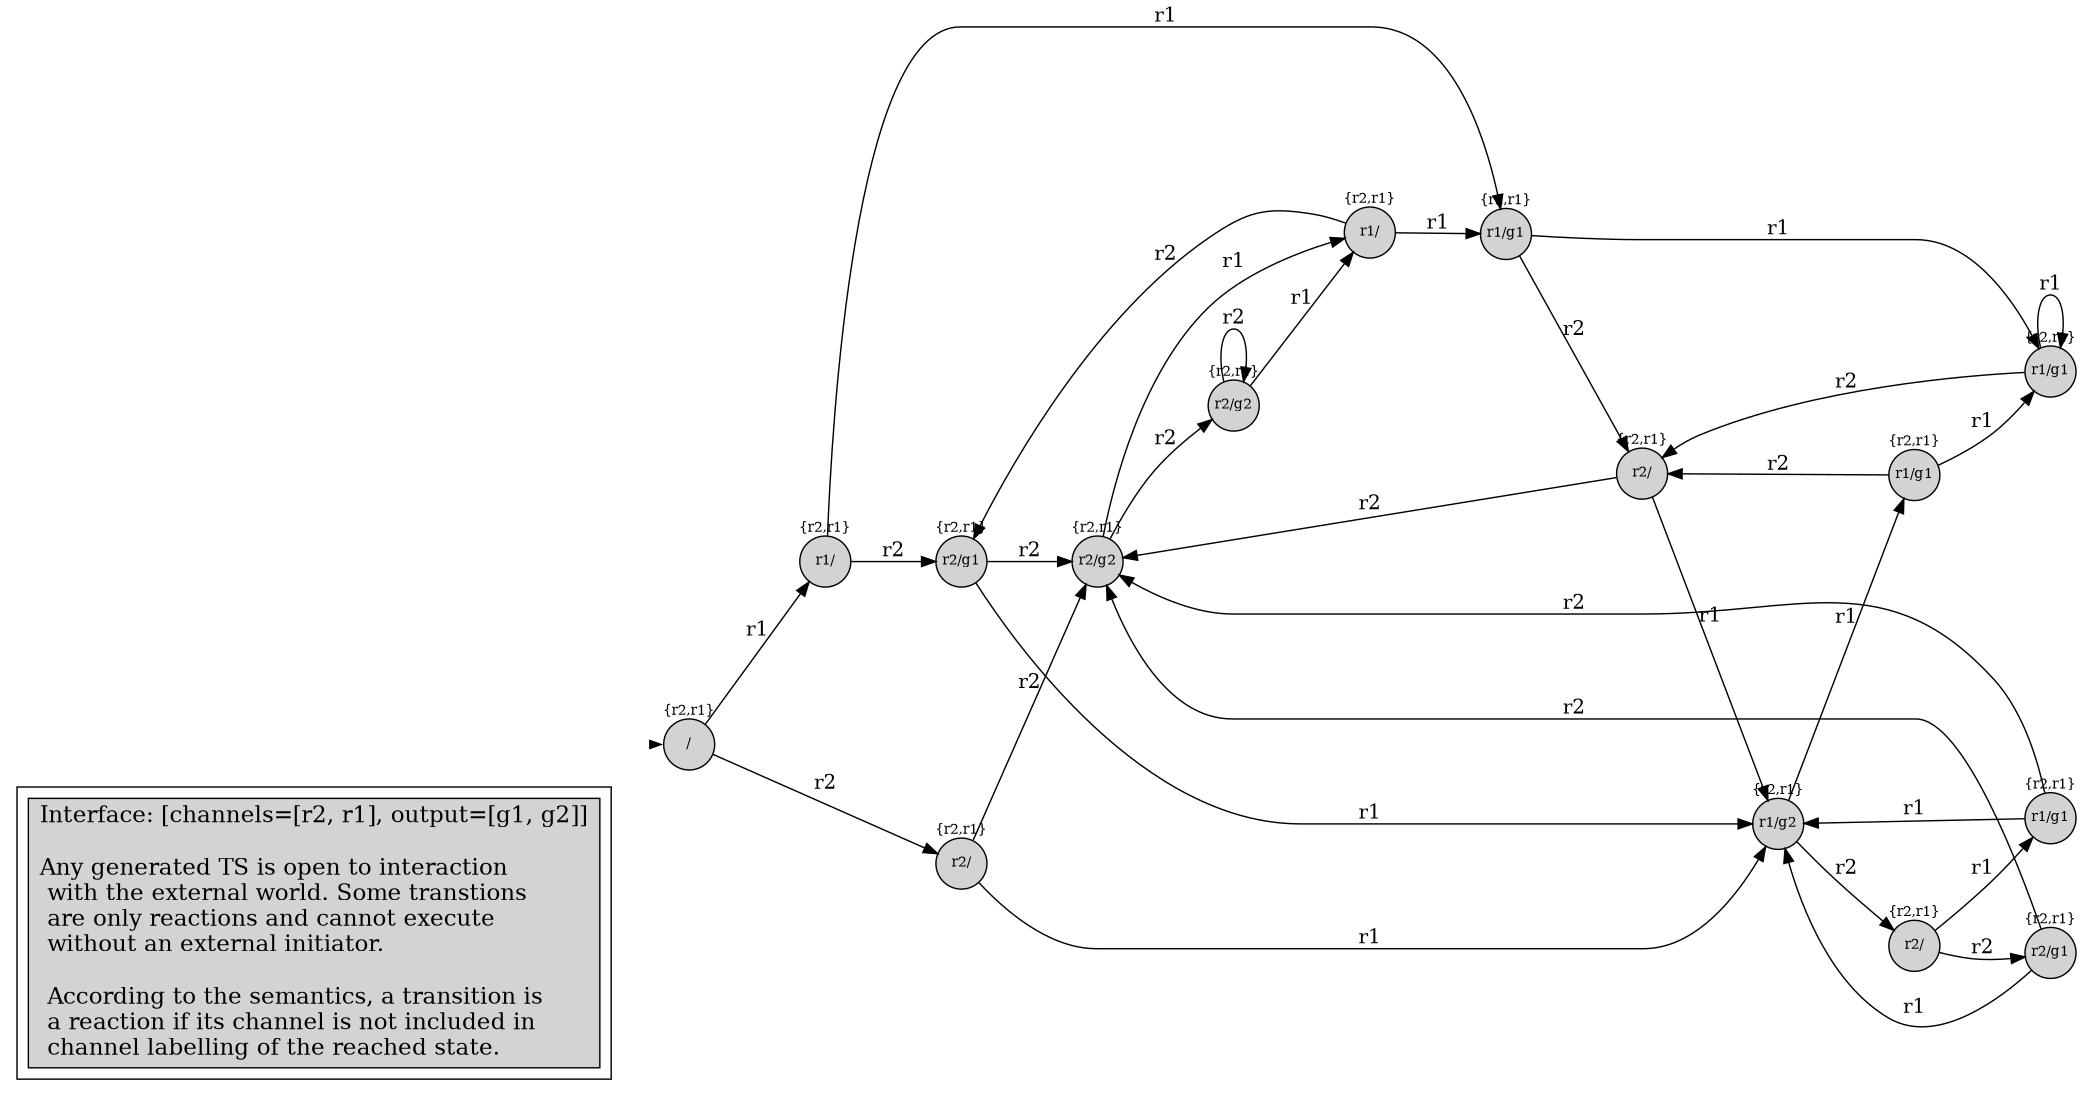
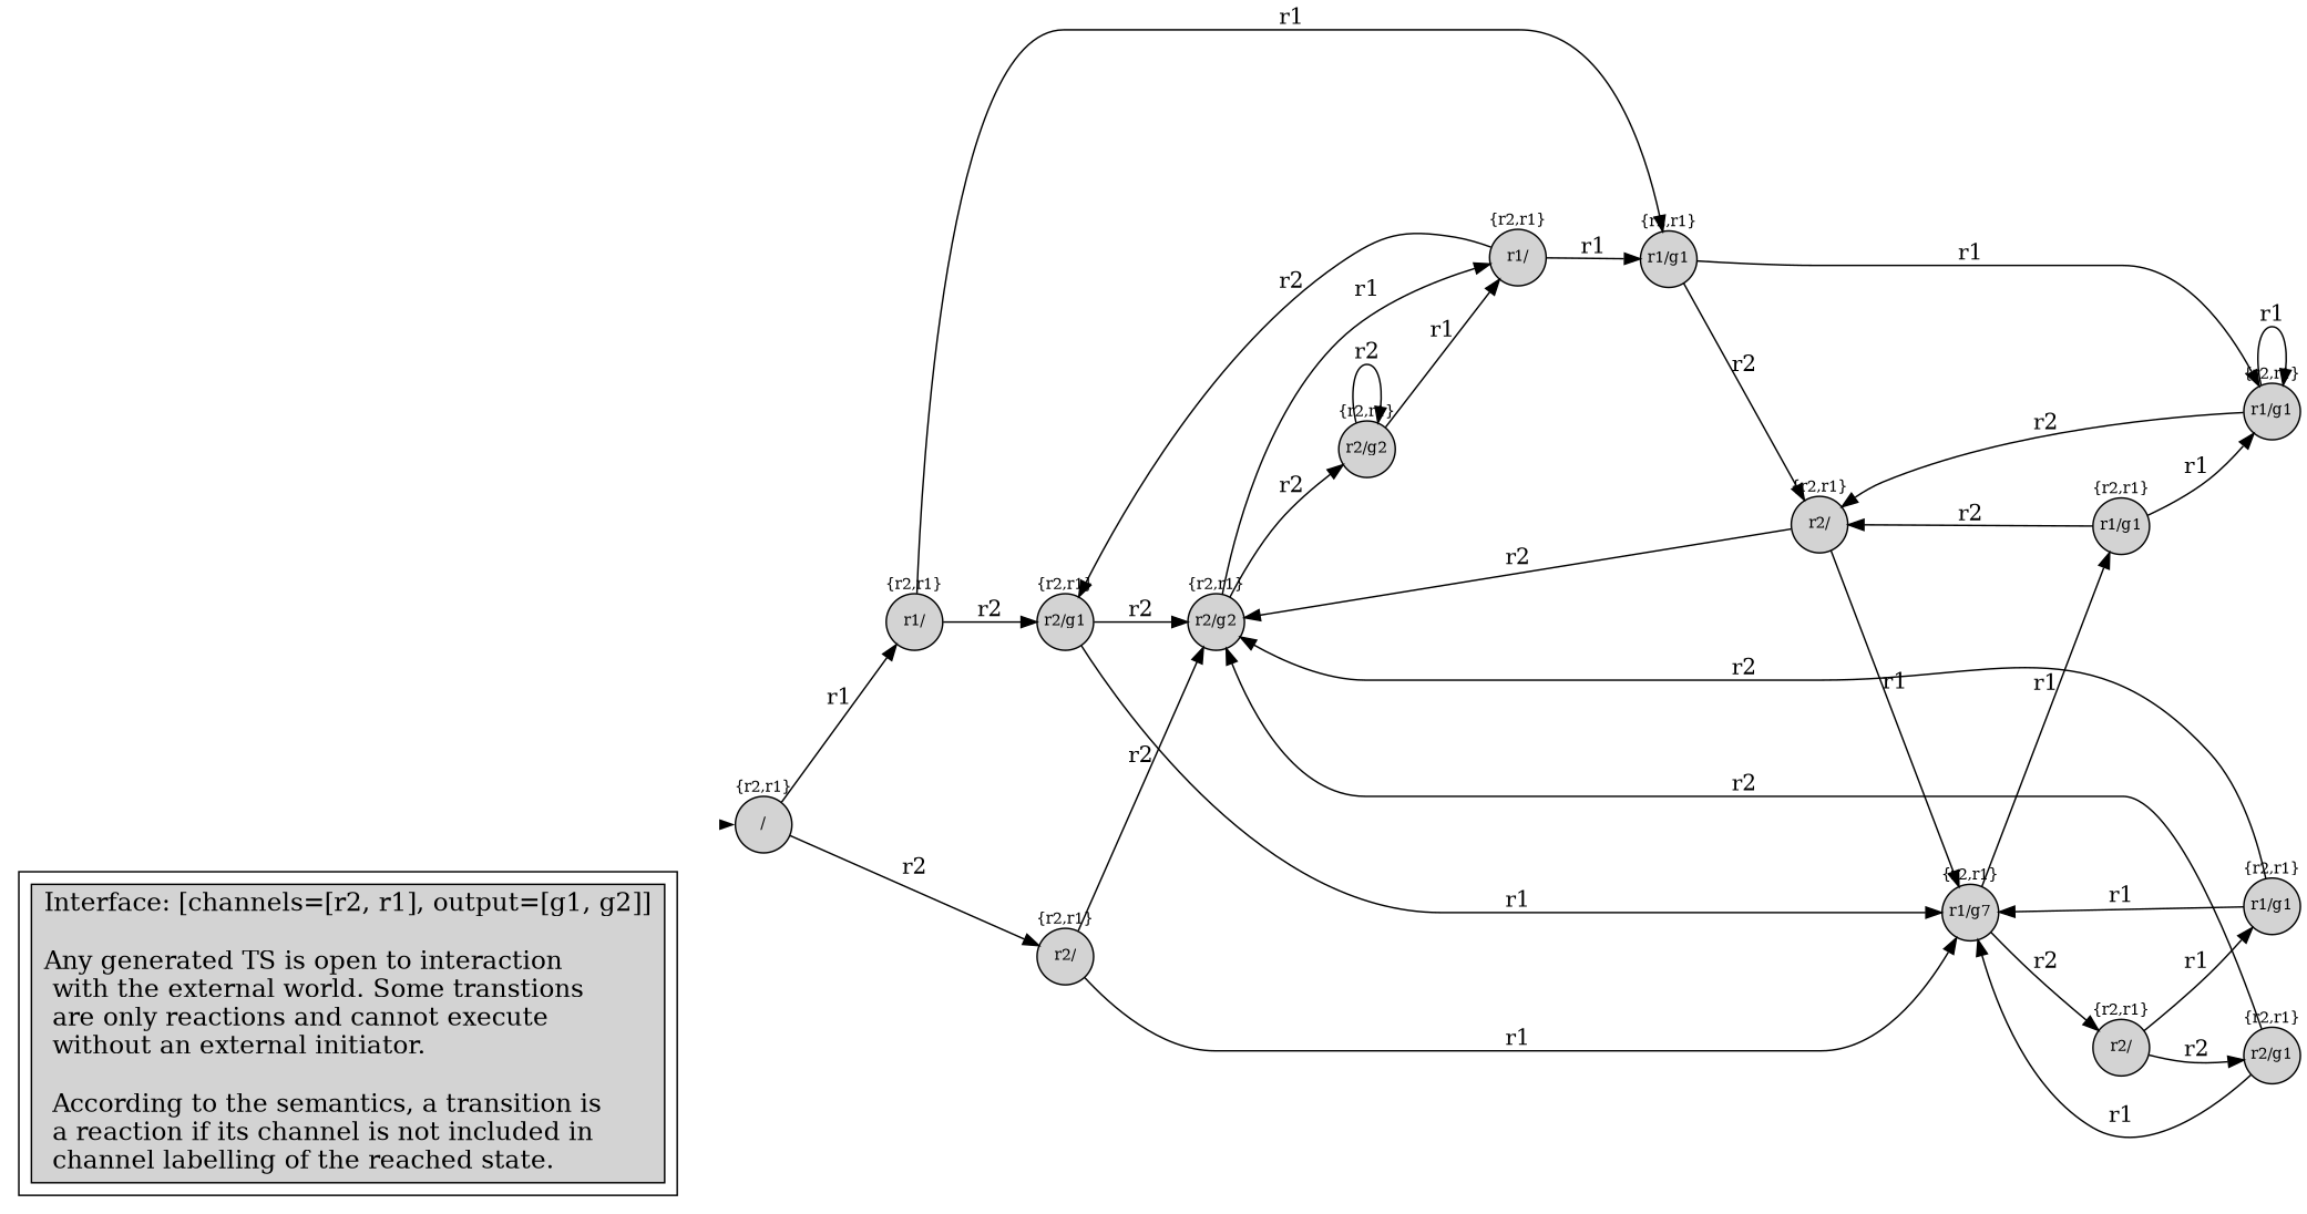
  digraph {
    nodesep=0.5
    rankdir=LR
    ranksep=.6
    node [fontsize=10 shape=circle style=filled fixedsize=true]
    n1 [fontsize=16 label="Interface: [channels=[r2, r1], output=[g1, g2]]\n\nAny generated TS is open to interaction\l with the external world. Some transtions\l are only reactions and cannot execute\l without an external initiator.\l\l According to the semantics, a transition is\l a reaction if its channel is not included in\l channel labelling of the reached state.\l" shape=box fixedsize=""]
    init [shape=point style=invis]
    n3 [label="{r2,r1}\n\n/\n\n\n"]
    n4 [label="{r2,r1}\n\nr2/g2\n\n\n"]
    n5 [label="{r2,r1}\n\nr2/g2\n\n\n"]
    n6 [label="{r2,r1}\n\nr1/\n\n\n"]
-   n7 [label="{r2,r1}\n\nr1/g2\n\n\n"]
+   n7 [label="{r2,r1}\n\nr1/g7\n\n\n"]
    n8 [label="{r2,r1}\n\nr2/\n\n\n"]
    n9 [label="{r2,r1}\n\nr1/g1\n\n\n"]
    n10 [label="{r2,r1}\n\nr2/\n\n\n"]
    n11 [label="{r2,r1}\n\nr1/g1\n\n\n"]
    n12 [label="{r2,r1}\n\nr2/g1\n\n\n"]
    n13 [label="{r2,r1}\n\nr2/g1\n\n\n"]
    n14 [label="{r2,r1}\n\nr1/\n\n\n"]
    n15 [label="{r2,r1}\n\nr1/g1\n\n\n"]
    n16 [label="{r2,r1}\n\nr1/g1\n\n\n"]
    n17 [label="{r2,r1}\n\nr2/\n\n\n"]
    subgraph cluster_1 {
      n1
    }
    init -> n3 [penwidth=0]
    n3 -> n14 [label=r1]
    n3 -> n17 [label=r2]
    n4 -> n5 [label=r2]
    n4 -> n6 [label=r1]
    n5 -> n5 [label=r2]
    n5 -> n6 [label=r1]
    n6 -> n13 [label=r2]
    n6 -> n15 [label=r1]
    n7 -> n8 [label=r2]
    n7 -> n9 [label=r1]
    n8 -> n11 [label=r1]
    n8 -> n12 [label=r2]
    n9 -> n10 [label=r2]
    n9 -> n16 [label=r1]
    n10 -> n4 [label=r2]
    n10 -> n7 [label=r1]
    n11 -> n4 [label=r2]
    n11 -> n7 [label=r1]
    n12 -> n4 [label=r2]
    n12 -> n7 [label=r1]
    n13 -> n4 [label=r2]
    n13 -> n7 [label=r1]
    n14 -> n13 [label=r2]
    n14 -> n15 [label=r1]
    n15 -> n10 [label=r2]
    n15 -> n16 [label=r1]
    n16 -> n10 [label=r2]
    n16 -> n16 [label=r1]
    n17 -> n4 [label=r2]
    n17 -> n7 [label=r1]
  }
